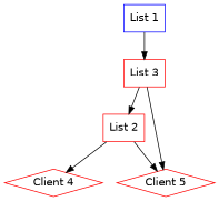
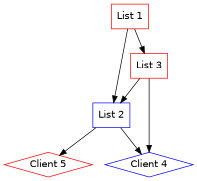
  digraph {
    fontname="DejaVu Sans"
    node [color=Red fontname="DejaVu Sans" shape=box]
    edge [fontname="DejaVu Sans"]
-   n1 [color=Blue label="List 1"]
-   n2 [label="List 2"]
+   n1 [label="List 1"]
+   n2 [color=Blue label="List 2"]
    n3 [label="List 3"]
-   n4 [label="Client 4" shape=diamond]
+   n4 [color=Blue label="Client 4" shape=diamond]
    n5 [label="Client 5" shape=diamond]
+   n1 -> n2
    n1 -> n3
    n2 -> n4
    n2 -> n5
    n3 -> n2
-   n3 -> n5
+   n3 -> n4
  }
